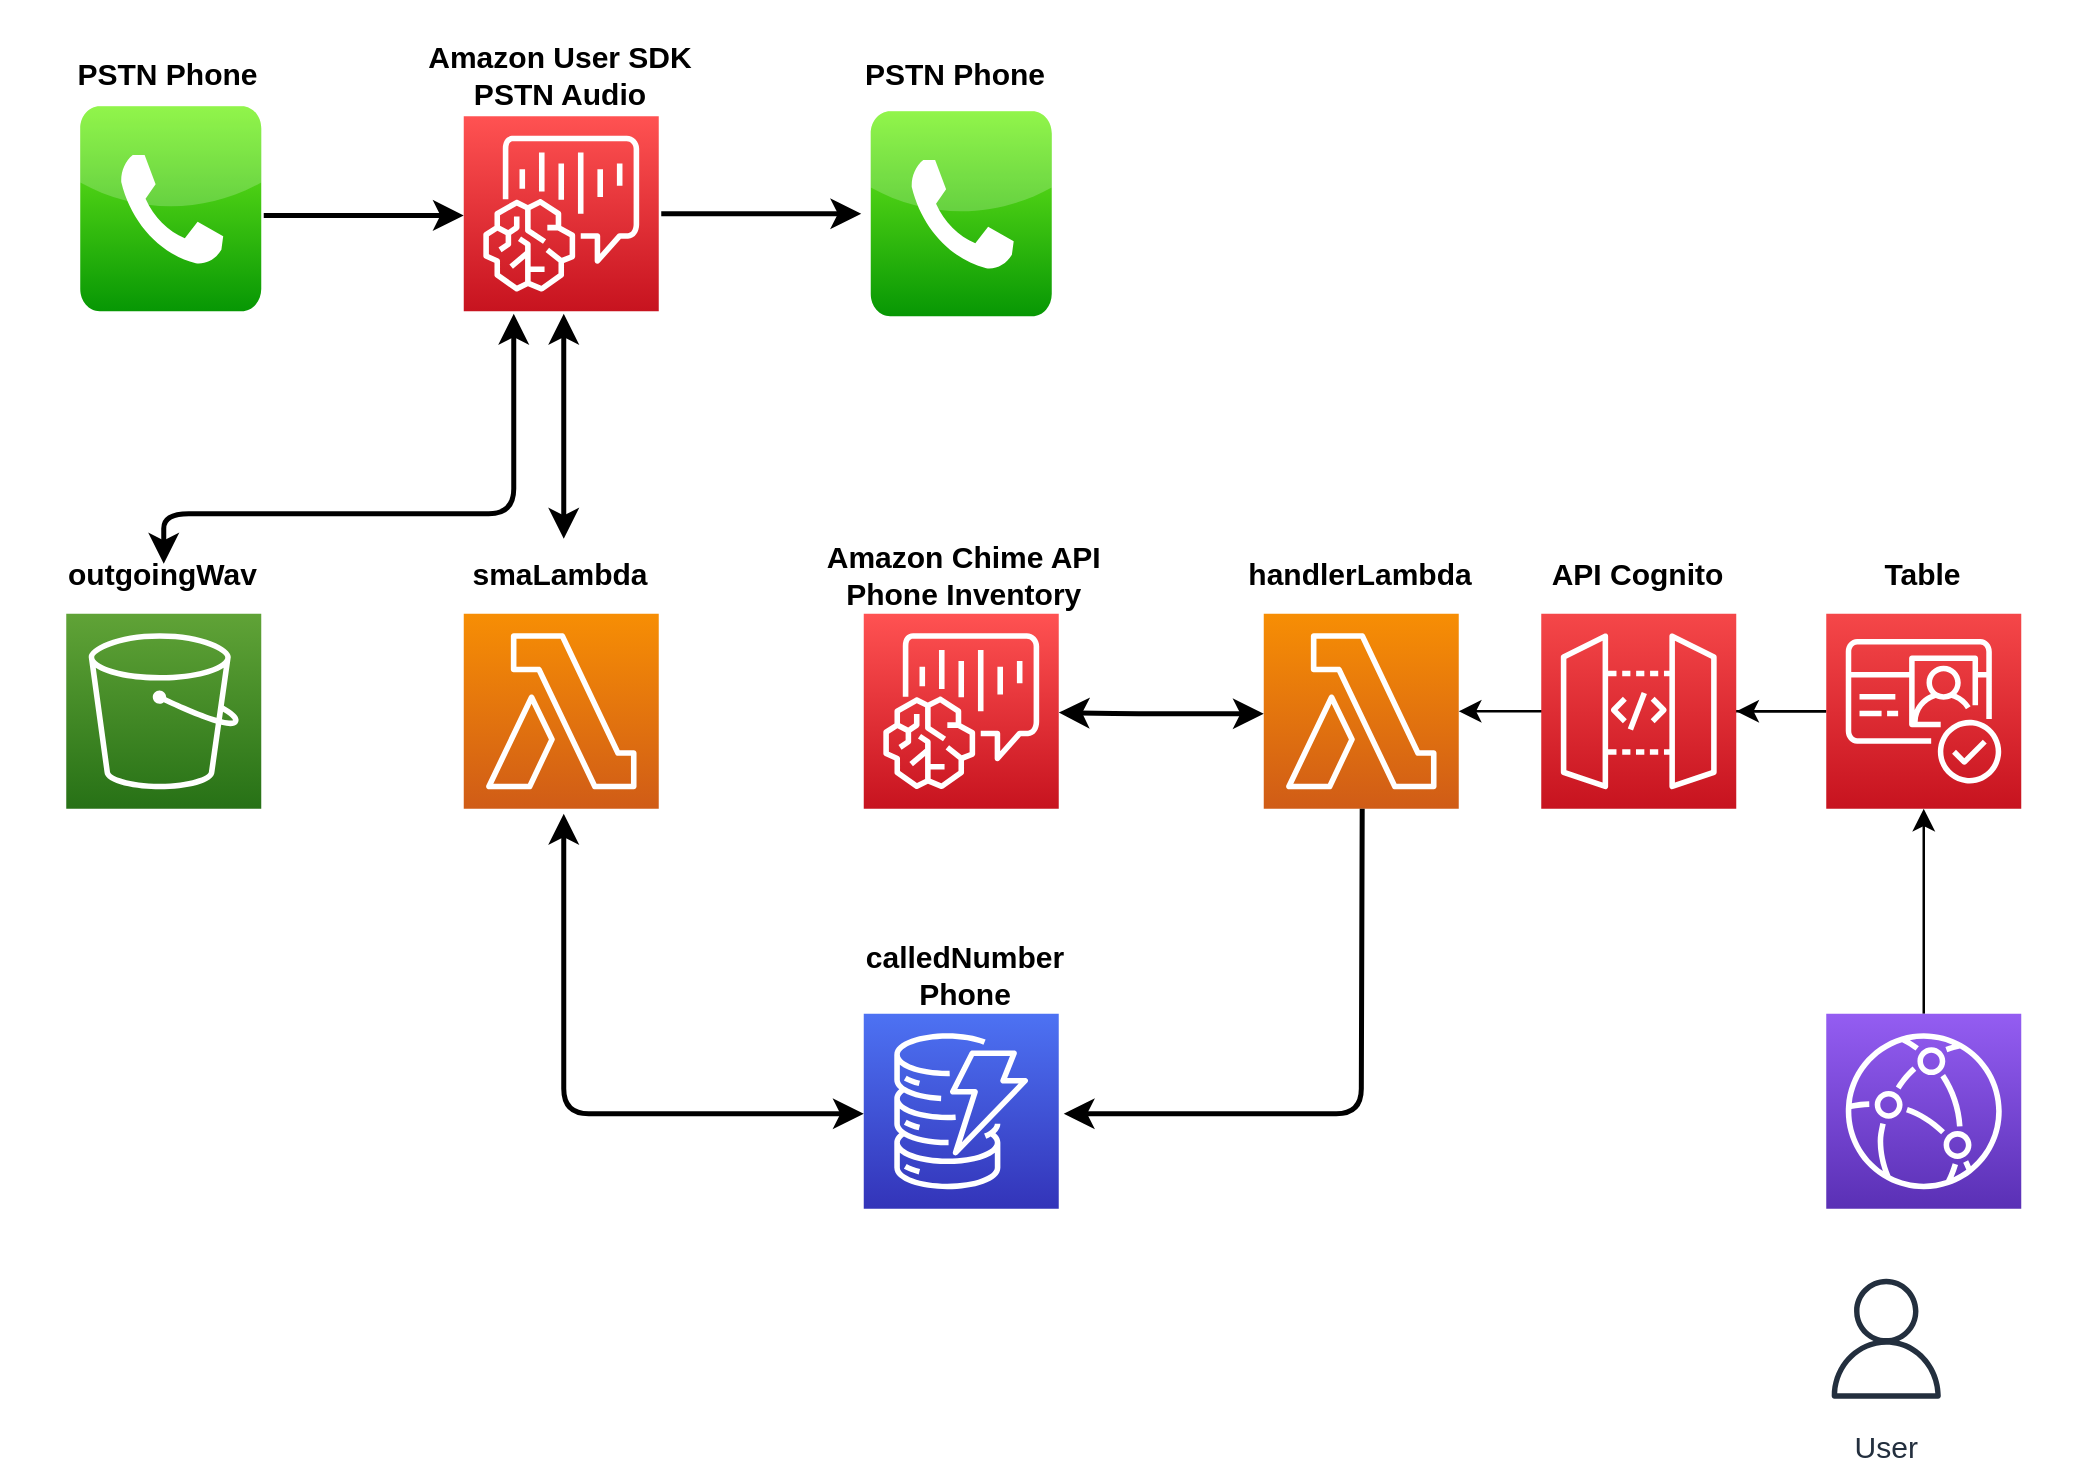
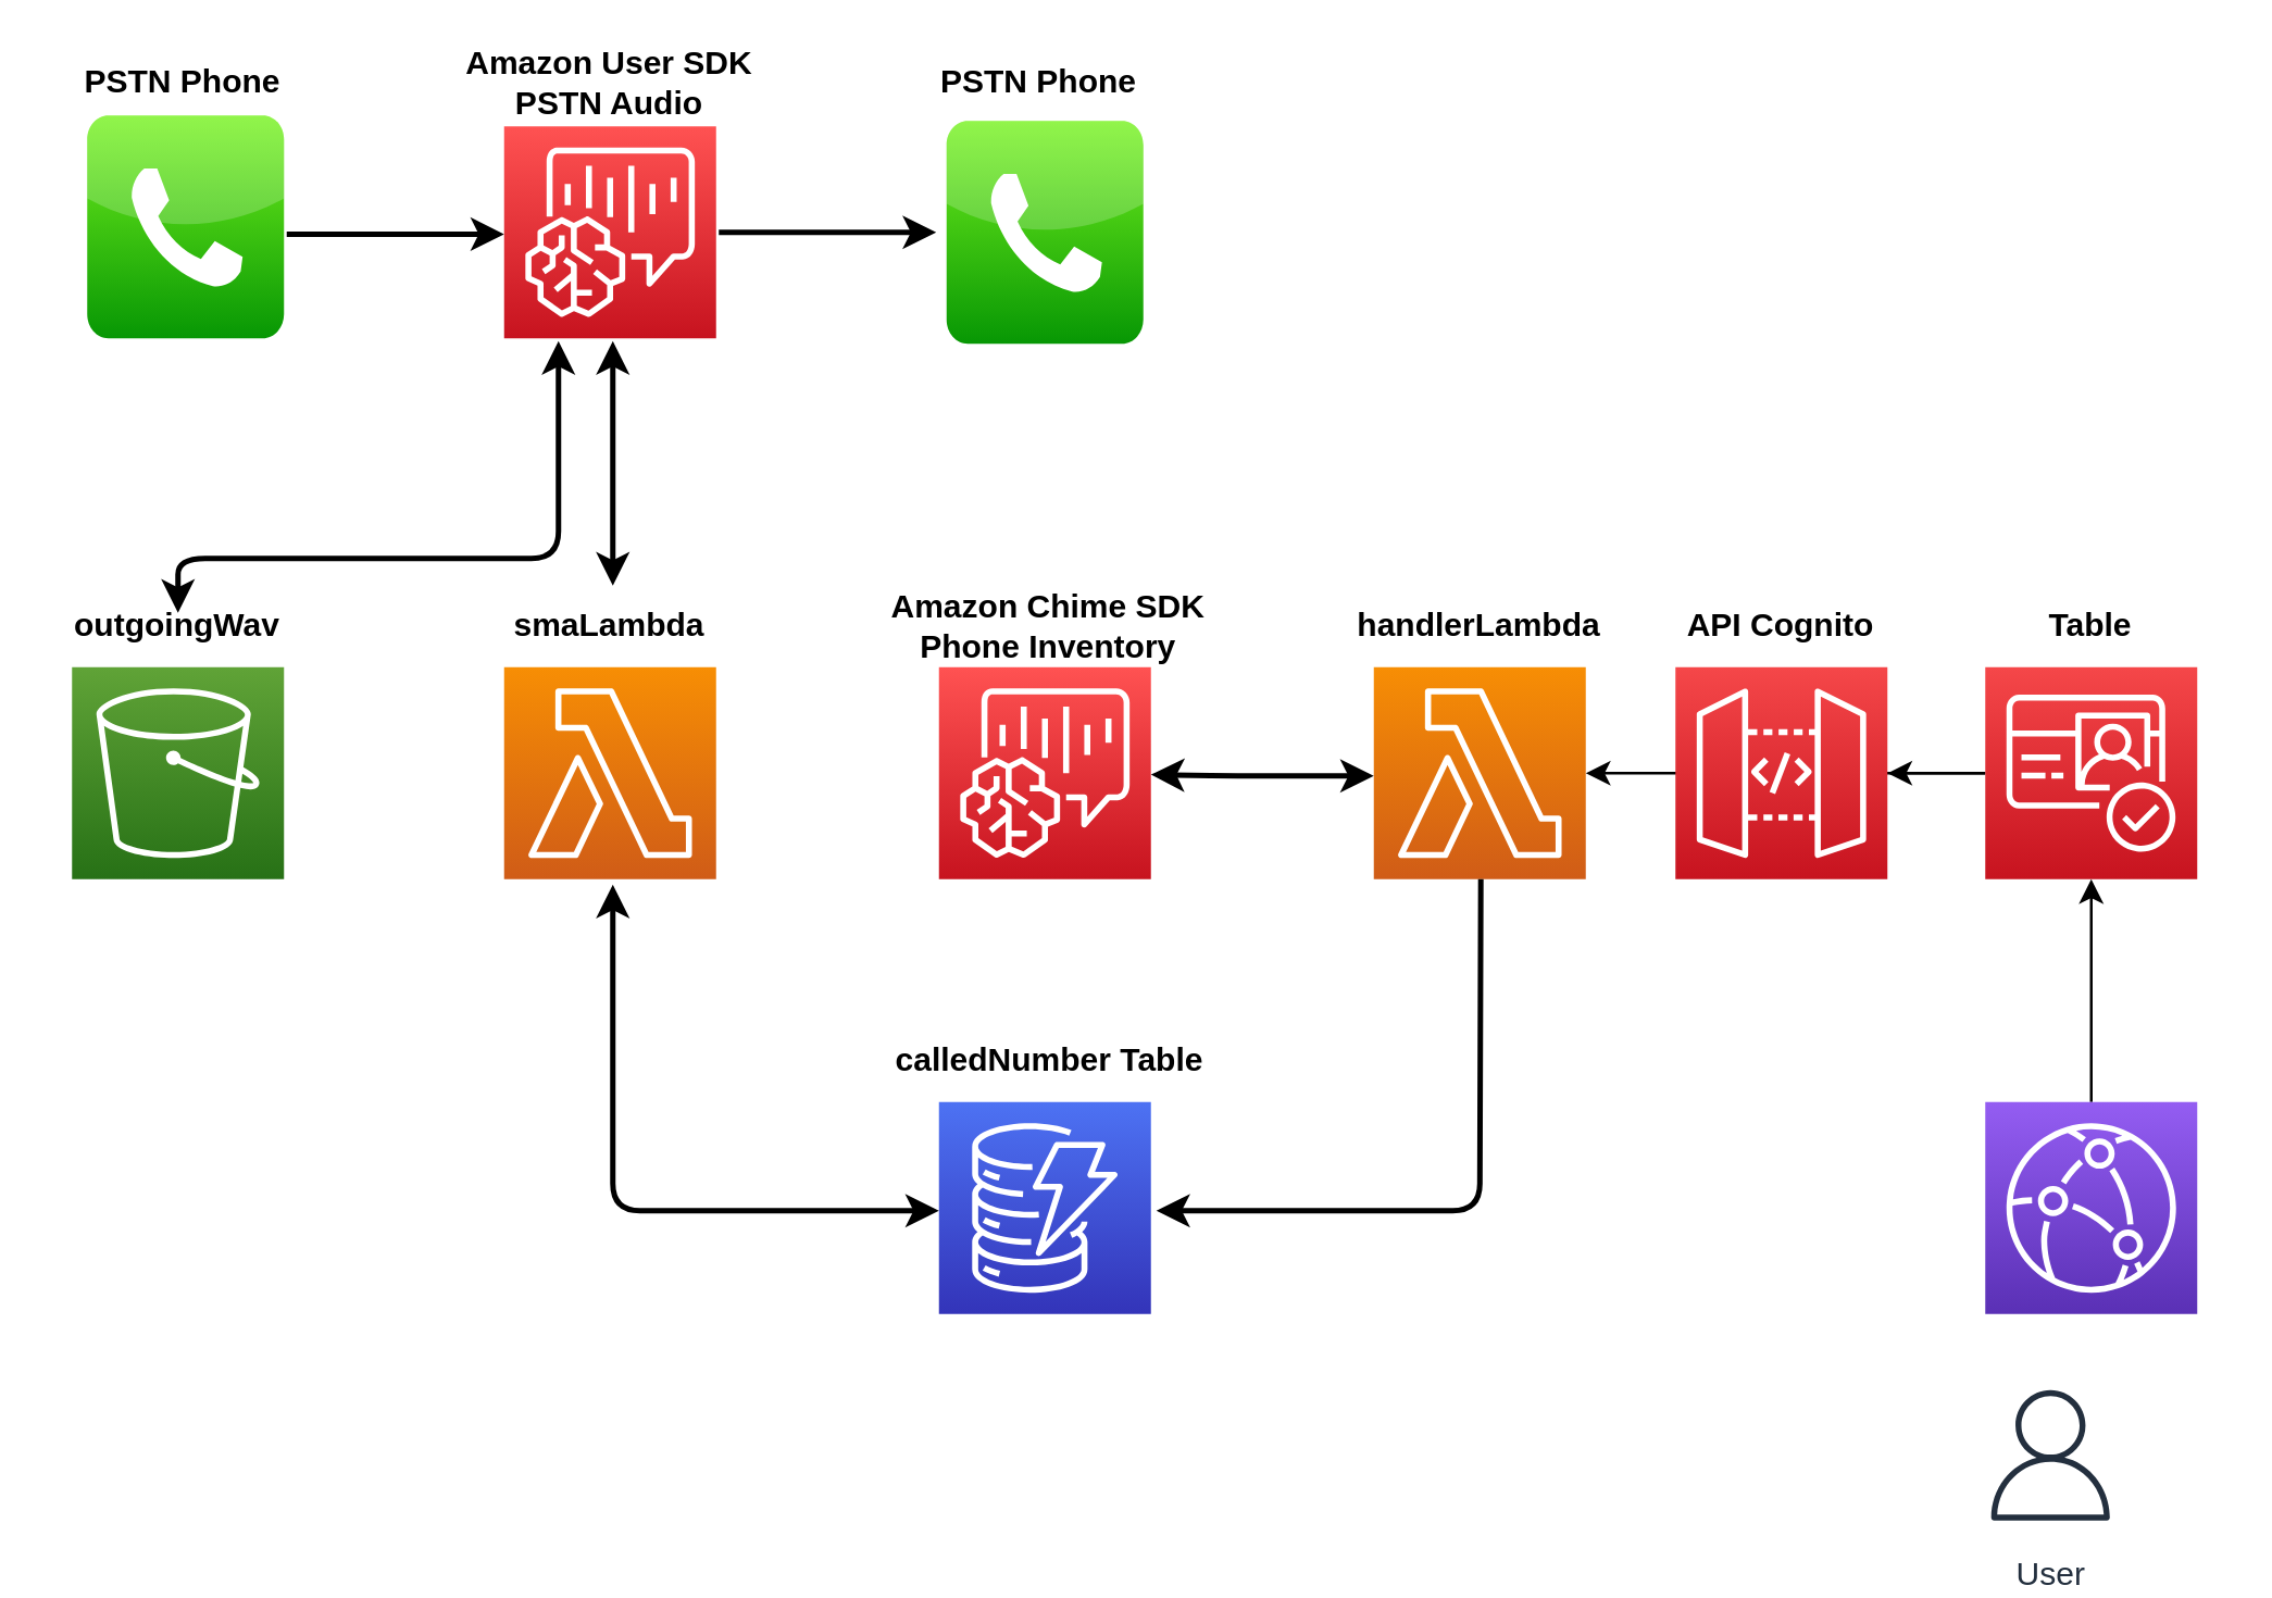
  <mxCell id="0" />
  <mxCell id="1" parent="0" />
  <mxCell id="2" value="" style="outlineConnect=0;fontColor=#232F3E;gradientColor=#F78E04;gradientDirection=north;fillColor=#D05C17;strokeColor=#ffffff;dashed=0;verticalLabelPosition=bottom;verticalAlign=top;align=center;html=1;fontSize=12;fontStyle=0;aspect=fixed;shape=mxgraph.aws4.resourceIcon;resIcon=mxgraph.aws4.lambda;" parent="1" vertex="1"><mxGeometry x="185" y="245" width="78" height="78" as="geometry" /></mxCell>
  <mxCell id="3" value="" style="outlineConnect=0;fontColor=#232F3E;gradientColor=#F78E04;gradientDirection=north;fillColor=#D05C17;strokeColor=#ffffff;dashed=0;verticalLabelPosition=bottom;verticalAlign=top;align=center;html=1;fontSize=12;fontStyle=0;aspect=fixed;shape=mxgraph.aws4.resourceIcon;resIcon=mxgraph.aws4.lambda;" parent="1" vertex="1"><mxGeometry x="505" y="245" width="78" height="78" as="geometry" /></mxCell>
  <mxCell id="4" value="" style="outlineConnect=0;fontColor=#232F3E;gradientColor=#60A337;gradientDirection=north;fillColor=#277116;strokeColor=#ffffff;dashed=0;verticalLabelPosition=bottom;verticalAlign=top;align=center;html=1;fontSize=12;fontStyle=0;aspect=fixed;shape=mxgraph.aws4.resourceIcon;resIcon=mxgraph.aws4.s3;" parent="1" vertex="1"><mxGeometry x="26" y="245" width="78" height="78" as="geometry" /></mxCell>
  <mxCell id="5" value="" style="endArrow=classic;startArrow=classic;html=1;strokeWidth=2;" parent="1" edge="1"><mxGeometry width="50" height="50" relative="1" as="geometry"><mxPoint x="225" y="215" as="sourcePoint" /><mxPoint x="225" y="125" as="targetPoint" /></mxGeometry></mxCell>
  <mxCell id="6" value="" style="outlineConnect=0;fontColor=#232F3E;gradientColor=#4D72F3;gradientDirection=north;fillColor=#3334B9;strokeColor=#ffffff;dashed=0;verticalLabelPosition=bottom;verticalAlign=top;align=center;html=1;fontSize=12;fontStyle=0;aspect=fixed;shape=mxgraph.aws4.resourceIcon;resIcon=mxgraph.aws4.dynamodb;" parent="1" vertex="1"><mxGeometry x="345" y="405" width="78" height="78" as="geometry" /></mxCell>
  <mxCell id="7" value="" style="endArrow=classic;startArrow=classic;html=1;strokeWidth=2;entryX=0;entryY=0.513;entryDx=0;entryDy=0;entryPerimeter=0;" parent="1" target="6" edge="1"><mxGeometry width="50" height="50" relative="1" as="geometry"><mxPoint x="225" y="325" as="sourcePoint" /><mxPoint x="245" y="425" as="targetPoint" /><Array as="points"><mxPoint x="225" y="445" /></Array></mxGeometry></mxCell>
  <mxCell id="8" value="" style="endArrow=none;startArrow=classic;html=1;strokeWidth=2;endFill=0;" parent="1" edge="1"><mxGeometry width="50" height="50" relative="1" as="geometry"><mxPoint x="425" y="445" as="sourcePoint" /><mxPoint x="544.38" y="323" as="targetPoint" /><Array as="points"><mxPoint x="544" y="445" /></Array></mxGeometry></mxCell>
  <mxCell id="9" value="" style="endArrow=classic;startArrow=none;html=1;strokeWidth=2;entryX=0;entryY=0.5;entryDx=0;entryDy=0;entryPerimeter=0;startFill=0;" parent="1" edge="1"><mxGeometry width="50" height="50" relative="1" as="geometry"><mxPoint x="264" y="85" as="sourcePoint" /><mxPoint x="344" y="85" as="targetPoint" /></mxGeometry></mxCell>
  <mxCell id="10" value="" style="endArrow=classic;startArrow=none;html=1;strokeWidth=2;entryX=0;entryY=0.5;entryDx=0;entryDy=0;entryPerimeter=0;startFill=0;" parent="1" edge="1"><mxGeometry width="50" height="50" relative="1" as="geometry"><mxPoint x="105" y="85.66" as="sourcePoint" /><mxPoint x="185" y="85.66" as="targetPoint" /></mxGeometry></mxCell>
  <mxCell id="11" value="" style="endArrow=classic;startArrow=classic;html=1;strokeWidth=2;" parent="1" edge="1"><mxGeometry width="50" height="50" relative="1" as="geometry"><mxPoint x="423" y="284.549" as="sourcePoint" /><mxPoint x="505" y="285" as="targetPoint" /><Array as="points"><mxPoint x="455" y="285" /></Array></mxGeometry></mxCell>
  <mxCell id="12" value="" style="endArrow=classic;startArrow=classic;html=1;strokeWidth=2;" parent="1" edge="1"><mxGeometry width="50" height="50" relative="1" as="geometry"><mxPoint x="65" y="225" as="sourcePoint" /><mxPoint x="205" y="125" as="targetPoint" /><Array as="points"><mxPoint x="65" y="205" /><mxPoint x="205" y="205" /></Array></mxGeometry></mxCell>
  <mxCell id="13" value="&lt;b&gt;PSTN Phone&lt;/b&gt;" style="text;html=1;strokeColor=none;fillColor=none;align=center;verticalAlign=middle;whiteSpace=wrap;rounded=0;" parent="1" vertex="1"><mxGeometry x="337" y="20" width="90" height="20" as="geometry" /></mxCell>
  <mxCell id="14" value="&lt;b&gt;PSTN Phone&lt;/b&gt;" style="text;html=1;strokeColor=none;fillColor=none;align=center;verticalAlign=middle;whiteSpace=wrap;rounded=0;" parent="1" vertex="1"><mxGeometry x="22" y="25" width="90" height="10" as="geometry" /></mxCell>
  <mxCell id="15" value="&lt;b&gt;Amazon User SDK PSTN Audio&lt;/b&gt;" style="text;html=1;strokeColor=none;fillColor=none;align=center;verticalAlign=middle;whiteSpace=wrap;rounded=0;" parent="1" vertex="1"><mxGeometry x="156" y="25" width="136" height="10" as="geometry" /></mxCell>
  <mxCell id="16" value="&lt;b&gt;smaLambda&lt;/b&gt;" style="text;html=1;strokeColor=none;fillColor=none;align=center;verticalAlign=middle;whiteSpace=wrap;rounded=0;" parent="1" vertex="1"><mxGeometry x="179" y="225" width="90" height="10" as="geometry" /></mxCell>
- <mxCell id="17" value="&lt;b&gt;Amazon Chime API Phone Inventory&lt;/b&gt;" style="text;html=1;strokeColor=none;fillColor=none;align=center;verticalAlign=middle;whiteSpace=wrap;rounded=0;" parent="1" vertex="1"><mxGeometry x="316" y="225" width="139" height="10" as="geometry" /></mxCell>
+ <mxCell id="17" value="&lt;b&gt;Amazon Chime SDK Phone Inventory&lt;/b&gt;" style="text;html=1;strokeColor=none;fillColor=none;align=center;verticalAlign=middle;whiteSpace=wrap;rounded=0;" parent="1" vertex="1"><mxGeometry x="316" y="225" width="139" height="10" as="geometry" /></mxCell>
  <mxCell id="18" value="&lt;b&gt;handlerLambda&lt;/b&gt;" style="text;html=1;strokeColor=none;fillColor=none;align=center;verticalAlign=middle;whiteSpace=wrap;rounded=0;" parent="1" vertex="1"><mxGeometry x="499" y="225" width="90" height="10" as="geometry" /></mxCell>
  <mxCell id="19" value="&lt;b&gt;API Cognito&lt;/b&gt;" style="text;html=1;strokeColor=none;fillColor=none;align=center;verticalAlign=middle;whiteSpace=wrap;rounded=0;" parent="1" vertex="1"><mxGeometry x="610" y="225" width="90" height="10" as="geometry" /></mxCell>
- <mxCell id="20" value="&lt;b&gt;calledNumber Phone&lt;/b&gt;" style="text;html=1;strokeColor=none;fillColor=none;align=center;verticalAlign=middle;whiteSpace=wrap;rounded=0;" parent="1" vertex="1"><mxGeometry x="327.5" y="385" width="116" height="10" as="geometry" /></mxCell>
+ <mxCell id="20" value="&lt;b&gt;calledNumber Table&lt;/b&gt;" style="text;html=1;strokeColor=none;fillColor=none;align=center;verticalAlign=middle;whiteSpace=wrap;rounded=0;" parent="1" vertex="1"><mxGeometry x="327.5" y="385" width="116" height="10" as="geometry" /></mxCell>
  <mxCell id="21" value="" style="dashed=0;outlineConnect=0;html=1;align=center;labelPosition=center;verticalLabelPosition=bottom;verticalAlign=top;shape=mxgraph.webicons.phone;fillColor=#76F21E;gradientColor=#079704" parent="1" vertex="1"><mxGeometry x="31.6" y="41.98" width="72.4" height="82.02" as="geometry" /></mxCell>
  <mxCell id="22" value="" style="dashed=0;outlineConnect=0;html=1;align=center;labelPosition=center;verticalLabelPosition=bottom;verticalAlign=top;shape=mxgraph.webicons.phone;fillColor=#76F21E;gradientColor=#079704" parent="1" vertex="1"><mxGeometry x="347.8" y="43.99" width="72.4" height="82.02" as="geometry" /></mxCell>
  <mxCell id="23" value="&lt;b&gt;outgoingWav&lt;/b&gt;" style="text;html=1;strokeColor=none;fillColor=none;align=center;verticalAlign=middle;whiteSpace=wrap;rounded=0;" parent="1" vertex="1"><mxGeometry x="20" y="225" width="90" height="10" as="geometry" /></mxCell>
  <mxCell id="24" style="edgeStyle=orthogonalEdgeStyle;rounded=0;orthogonalLoop=1;jettySize=auto;html=1;exitX=0.5;exitY=0;exitDx=0;exitDy=0;exitPerimeter=0;entryX=0.5;entryY=1;entryDx=0;entryDy=0;entryPerimeter=0;" edge="1" parent="1" source="25" target="31"><mxGeometry relative="1" as="geometry" /></mxCell>
  <mxCell id="25" value="" style="sketch=0;points=[[0,0,0],[0.25,0,0],[0.5,0,0],[0.75,0,0],[1,0,0],[0,1,0],[0.25,1,0],[0.5,1,0],[0.75,1,0],[1,1,0],[0,0.25,0],[0,0.5,0],[0,0.75,0],[1,0.25,0],[1,0.5,0],[1,0.75,0]];outlineConnect=0;fontColor=#232F3E;gradientColor=#945DF2;gradientDirection=north;fillColor=#5A30B5;strokeColor=#ffffff;dashed=0;verticalLabelPosition=bottom;verticalAlign=top;align=center;html=1;fontSize=12;fontStyle=0;aspect=fixed;shape=mxgraph.aws4.resourceIcon;resIcon=mxgraph.aws4.cloudfront;" vertex="1" parent="1"><mxGeometry x="730" y="405" width="78" height="78" as="geometry" /></mxCell>
  <mxCell id="26" value="User" style="sketch=0;outlineConnect=0;fontColor=#232F3E;gradientColor=none;strokeColor=#232F3E;fillColor=#ffffff;dashed=0;verticalLabelPosition=bottom;verticalAlign=top;align=center;html=1;fontSize=12;fontStyle=0;aspect=fixed;shape=mxgraph.aws4.resourceIcon;resIcon=mxgraph.aws4.user;" vertex="1" parent="1"><mxGeometry x="724" y="505" width="60" height="60" as="geometry" /></mxCell>
  <mxCell id="27" value="" style="sketch=0;points=[[0,0,0],[0.25,0,0],[0.5,0,0],[0.75,0,0],[1,0,0],[0,1,0],[0.25,1,0],[0.5,1,0],[0.75,1,0],[1,1,0],[0,0.25,0],[0,0.5,0],[0,0.75,0],[1,0.25,0],[1,0.5,0],[1,0.75,0]];outlineConnect=0;fontColor=#232F3E;gradientColor=#FF5252;gradientDirection=north;fillColor=#C7131F;strokeColor=#ffffff;dashed=0;verticalLabelPosition=bottom;verticalAlign=top;align=center;html=1;fontSize=12;fontStyle=0;aspect=fixed;shape=mxgraph.aws4.resourceIcon;resIcon=mxgraph.aws4.chime_sdk;" vertex="1" parent="1"><mxGeometry x="185" y="46" width="78" height="78" as="geometry" /></mxCell>
  <mxCell id="28" value="" style="sketch=0;points=[[0,0,0],[0.25,0,0],[0.5,0,0],[0.75,0,0],[1,0,0],[0,1,0],[0.25,1,0],[0.5,1,0],[0.75,1,0],[1,1,0],[0,0.25,0],[0,0.5,0],[0,0.75,0],[1,0.25,0],[1,0.5,0],[1,0.75,0]];outlineConnect=0;fontColor=#232F3E;gradientColor=#FF5252;gradientDirection=north;fillColor=#C7131F;strokeColor=#ffffff;dashed=0;verticalLabelPosition=bottom;verticalAlign=top;align=center;html=1;fontSize=12;fontStyle=0;aspect=fixed;shape=mxgraph.aws4.resourceIcon;resIcon=mxgraph.aws4.chime_sdk;" vertex="1" parent="1"><mxGeometry x="345" y="245" width="78" height="78" as="geometry" /></mxCell>
  <mxCell id="29" style="edgeStyle=orthogonalEdgeStyle;rounded=0;orthogonalLoop=1;jettySize=auto;html=1;exitX=0;exitY=0.5;exitDx=0;exitDy=0;exitPerimeter=0;" edge="1" parent="1" source="31" target="33"><mxGeometry relative="1" as="geometry" /></mxCell>
  <mxCell id="30" style="edgeStyle=orthogonalEdgeStyle;rounded=0;orthogonalLoop=1;jettySize=auto;html=1;exitX=0;exitY=0.5;exitDx=0;exitDy=0;exitPerimeter=0;" edge="1" parent="1" source="31" target="3"><mxGeometry relative="1" as="geometry" /></mxCell>
  <mxCell id="31" value="" style="sketch=0;points=[[0,0,0],[0.25,0,0],[0.5,0,0],[0.75,0,0],[1,0,0],[0,1,0],[0.25,1,0],[0.5,1,0],[0.75,1,0],[1,1,0],[0,0.25,0],[0,0.5,0],[0,0.75,0],[1,0.25,0],[1,0.5,0],[1,0.75,0]];outlineConnect=0;fontColor=#232F3E;gradientColor=#F54749;gradientDirection=north;fillColor=#C7131F;strokeColor=#ffffff;dashed=0;verticalLabelPosition=bottom;verticalAlign=top;align=center;html=1;fontSize=12;fontStyle=0;aspect=fixed;shape=mxgraph.aws4.resourceIcon;resIcon=mxgraph.aws4.cognito;" vertex="1" parent="1"><mxGeometry x="730" y="245" width="78" height="78" as="geometry" /></mxCell>
  <mxCell id="32" value="&lt;b&gt;Table&lt;/b&gt;" style="text;html=1;strokeColor=none;fillColor=none;align=center;verticalAlign=middle;whiteSpace=wrap;rounded=0;" vertex="1" parent="1"><mxGeometry x="724" y="225" width="90" height="10" as="geometry" /></mxCell>
  <mxCell id="33" value="" style="outlineConnect=0;fontColor=#232F3E;gradientColor=#F54749;gradientDirection=north;fillColor=#C7131F;strokeColor=#ffffff;dashed=0;verticalLabelPosition=bottom;verticalAlign=top;align=center;html=1;fontSize=12;fontStyle=0;aspect=fixed;shape=mxgraph.aws4.resourceIcon;resIcon=mxgraph.aws4.api_gateway;" parent="1" vertex="1"><mxGeometry x="616" y="245" width="78" height="78" as="geometry" /></mxCell>
